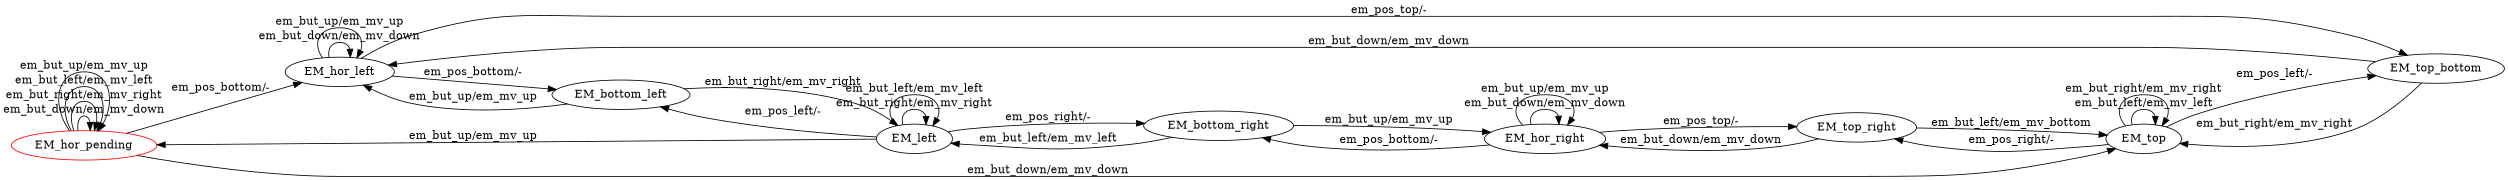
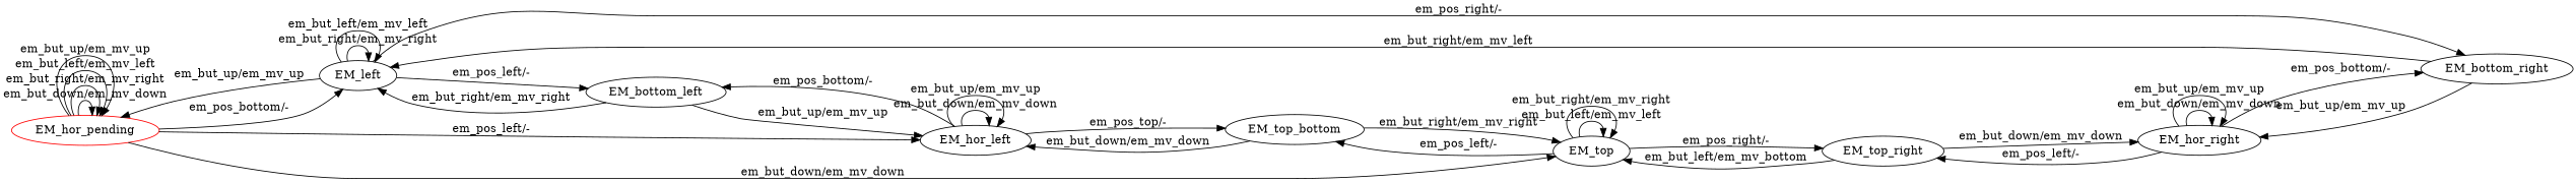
  digraph {
    rankdir=LR
    n1 [color=red label=EM_hor_pending]
    n2 [label=EM_left]
    n3 [label=EM_hor_left]
    n4 [label=EM_top]
    n5 [label=EM_bottom_right]
    n6 [label=EM_bottom_left]
    n7 [label=EM_top_bottom]
    n8 [label=EM_hor_right]
    n9 [label=EM_top_right]
    n1 -> n1 [label="em_but_down/em_mv_down"]
    n1 -> n1 [label="em_but_right/em_mv_right"]
    n1 -> n1 [label="em_but_left/em_mv_left"]
    n1 -> n1 [label="em_but_up/em_mv_up"]
-   n1 -> n3 [label="em_pos_bottom/-"]
+   n1 -> n2 [label="em_pos_bottom/-"]
+   n1 -> n3 [label="em_pos_left/-"]
    n1 -> n4 [label="em_but_down/em_mv_down"]
    n2 -> n1 [label="em_but_up/em_mv_up"]
    n2 -> n2 [label="em_but_right/em_mv_right"]
    n2 -> n2 [label="em_but_left/em_mv_left"]
    n2 -> n5 [label="em_pos_right/-"]
    n2 -> n6 [label="em_pos_left/-"]
    n3 -> n3 [label="em_but_down/em_mv_down"]
    n3 -> n3 [label="em_but_up/em_mv_up"]
    n3 -> n6 [label="em_pos_bottom/-"]
    n3 -> n7 [label="em_pos_top/-"]
    n4 -> n4 [label="em_but_left/em_mv_left"]
    n4 -> n4 [label="em_but_right/em_mv_right"]
    n4 -> n7 [label="em_pos_left/-"]
    n4 -> n9 [label="em_pos_right/-"]
-   n5 -> n2 [label="em_but_left/em_mv_left"]
+   n5 -> n2 [label="em_but_right/em_mv_left"]
    n5 -> n8 [label="em_but_up/em_mv_up"]
    n6 -> n2 [label="em_but_right/em_mv_right"]
    n6 -> n3 [label="em_but_up/em_mv_up"]
    n7 -> n3 [label="em_but_down/em_mv_down"]
    n7 -> n4 [label="em_but_right/em_mv_right"]
    n8 -> n5 [label="em_pos_bottom/-"]
    n8 -> n8 [label="em_but_down/em_mv_down"]
    n8 -> n8 [label="em_but_up/em_mv_up"]
-   n8 -> n9 [label="em_pos_top/-"]
+   n8 -> n9 [label="em_pos_left/-"]
    n9 -> n4 [label="em_but_left/em_mv_bottom"]
    n9 -> n8 [label="em_but_down/em_mv_down"]
  }
